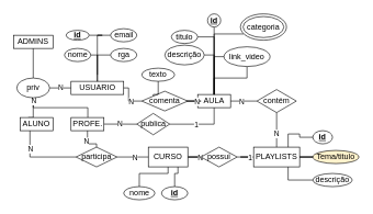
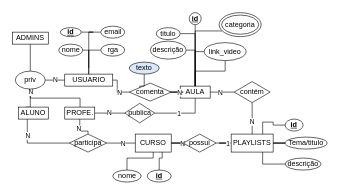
  <mxCell id="0" />
  <mxCell id="1" parent="0" />
  <mxCell id="2" value="N" style="edgeStyle=orthogonalEdgeStyle;rounded=0;orthogonalLoop=1;jettySize=auto;html=1;exitX=0;exitY=0.5;exitDx=0;exitDy=0;entryX=1;entryY=0.5;entryDx=0;entryDy=0;endArrow=none;endFill=0;" parent="1" source="3" target="15" edge="1"><mxGeometry relative="1" as="geometry" /></mxCell>
  <mxCell id="3" value="USUARIO" style="rounded=0;whiteSpace=wrap;html=1;" parent="1" vertex="1"><mxGeometry x="107.5" y="123" width="80" height="20" as="geometry" /></mxCell>
  <mxCell id="4" style="edgeStyle=orthogonalEdgeStyle;rounded=0;orthogonalLoop=1;jettySize=auto;html=1;endArrow=none;endFill=0;exitX=1;exitY=0.5;exitDx=0;exitDy=0;" parent="1" source="5" edge="1"><mxGeometry relative="1" as="geometry"><mxPoint x="147.5" y="123" as="targetPoint" /><Array as="points"><mxPoint x="147.5" y="83" /></Array></mxGeometry></mxCell>
  <mxCell id="5" value="nome" style="ellipse;whiteSpace=wrap;html=1;" parent="1" vertex="1"><mxGeometry x="97.5" y="73" width="40" height="20" as="geometry" /></mxCell>
  <mxCell id="6" style="edgeStyle=orthogonalEdgeStyle;rounded=0;orthogonalLoop=1;jettySize=auto;html=1;endArrow=none;endFill=0;" parent="1" source="7" edge="1"><mxGeometry relative="1" as="geometry"><mxPoint x="147.5" y="113" as="targetPoint" /></mxGeometry></mxCell>
  <mxCell id="7" value="email" style="ellipse;whiteSpace=wrap;html=1;" parent="1" vertex="1"><mxGeometry x="167.5" y="43" width="40" height="20" as="geometry" /></mxCell>
  <mxCell id="8" style="edgeStyle=orthogonalEdgeStyle;rounded=0;orthogonalLoop=1;jettySize=auto;html=1;endArrow=none;endFill=0;entryX=0.5;entryY=0;entryDx=0;entryDy=0;exitX=0;exitY=0.5;exitDx=0;exitDy=0;" parent="1" source="9" target="3" edge="1"><mxGeometry relative="1" as="geometry" /></mxCell>
  <mxCell id="9" value="rga" style="ellipse;whiteSpace=wrap;html=1;" parent="1" vertex="1"><mxGeometry x="167.5" y="73" width="40" height="20" as="geometry" /></mxCell>
  <mxCell id="10" value="ADMINS" style="rounded=0;whiteSpace=wrap;html=1;" parent="1" vertex="1"><mxGeometry x="20" y="53" width="60" height="20" as="geometry" /></mxCell>
  <mxCell id="11" style="edgeStyle=orthogonalEdgeStyle;rounded=0;orthogonalLoop=1;jettySize=auto;html=1;exitX=0.5;exitY=0;exitDx=0;exitDy=0;entryX=0.5;entryY=1;entryDx=0;entryDy=0;endArrow=none;endFill=0;" parent="1" source="15" target="10" edge="1"><mxGeometry relative="1" as="geometry" /></mxCell>
  <mxCell id="12" style="edgeStyle=orthogonalEdgeStyle;rounded=0;orthogonalLoop=1;jettySize=auto;html=1;endArrow=none;endFill=0;" parent="1" source="15" target="26" edge="1"><mxGeometry relative="1" as="geometry"><Array as="points"><mxPoint x="50" y="163" /><mxPoint x="133" y="163" /></Array></mxGeometry></mxCell>
  <mxCell id="13" style="edgeStyle=orthogonalEdgeStyle;rounded=0;orthogonalLoop=1;jettySize=auto;html=1;entryX=0.25;entryY=0;entryDx=0;entryDy=0;endArrow=none;endFill=0;" parent="1" source="15" target="49" edge="1"><mxGeometry relative="1" as="geometry"><Array as="points"><mxPoint x="50" y="178" /></Array></mxGeometry></mxCell>
  <mxCell id="14" value="N" style="edgeLabel;html=1;align=center;verticalAlign=middle;resizable=0;points=[];" vertex="1" connectable="0" parent="13"><mxGeometry x="-0.787" relative="1" as="geometry"><mxPoint as="offset" /></mxGeometry></mxCell>
  <mxCell id="15" value="priv" style="ellipse;whiteSpace=wrap;html=1;" parent="1" vertex="1"><mxGeometry x="25" y="118" width="50" height="30" as="geometry" /></mxCell>
  <mxCell id="16" style="edgeStyle=orthogonalEdgeStyle;rounded=0;orthogonalLoop=1;jettySize=auto;html=1;endArrow=none;endFill=0;" parent="1" source="17" edge="1"><mxGeometry relative="1" as="geometry"><mxPoint x="147.5" y="53" as="targetPoint" /></mxGeometry></mxCell>
  <mxCell id="17" value="id" style="ellipse;whiteSpace=wrap;html=1;fontStyle=5" parent="1" vertex="1"><mxGeometry x="100" y="45.5" width="35" height="15" as="geometry" /></mxCell>
  <mxCell id="18" style="edgeStyle=orthogonalEdgeStyle;rounded=0;orthogonalLoop=1;jettySize=auto;html=1;endArrow=none;endFill=0;" parent="1" source="20" target="32" edge="1"><mxGeometry relative="1" as="geometry" /></mxCell>
  <mxCell id="19" value="N" style="edgeLabel;html=1;align=center;verticalAlign=middle;resizable=0;points=[];" parent="18" vertex="1" connectable="0"><mxGeometry x="-0.278" y="1" relative="1" as="geometry"><mxPoint as="offset" /></mxGeometry></mxCell>
  <mxCell id="20" value="CURSO" style="rounded=0;whiteSpace=wrap;html=1;" parent="1" vertex="1"><mxGeometry x="225" y="223" width="60" height="30" as="geometry" /></mxCell>
  <mxCell id="21" style="edgeStyle=orthogonalEdgeStyle;rounded=0;orthogonalLoop=1;jettySize=auto;html=1;entryX=0;entryY=0.5;entryDx=0;entryDy=0;endArrow=none;endFill=0;" parent="1" source="49" target="29" edge="1"><mxGeometry relative="1" as="geometry"><Array as="points"><mxPoint x="45" y="238" /></Array></mxGeometry></mxCell>
  <mxCell id="22" value="N" style="edgeLabel;html=1;align=center;verticalAlign=middle;resizable=0;points=[];" parent="21" vertex="1" connectable="0"><mxGeometry x="-0.511" relative="1" as="geometry"><mxPoint as="offset" /></mxGeometry></mxCell>
  <mxCell id="23" style="edgeStyle=orthogonalEdgeStyle;rounded=0;orthogonalLoop=1;jettySize=auto;html=1;endArrow=none;endFill=0;strokeColor=#000000;" parent="1" source="26" target="29" edge="1"><mxGeometry relative="1" as="geometry" /></mxCell>
  <mxCell id="24" value="N" style="edgeLabel;html=1;align=center;verticalAlign=middle;resizable=0;points=[];" parent="23" vertex="1" connectable="0"><mxGeometry x="-0.118" y="-1" relative="1" as="geometry"><mxPoint x="-1" y="-1" as="offset" /></mxGeometry></mxCell>
  <mxCell id="25" value="N" style="edgeStyle=orthogonalEdgeStyle;rounded=0;orthogonalLoop=1;jettySize=auto;html=1;endArrow=none;endFill=0;strokeColor=#000000;" parent="1" source="26" target="52" edge="1"><mxGeometry relative="1" as="geometry" /></mxCell>
  <mxCell id="26" value="PROFE." style="rounded=0;whiteSpace=wrap;html=1;" parent="1" vertex="1"><mxGeometry x="107.5" y="178" width="50" height="20" as="geometry" /></mxCell>
  <mxCell id="27" style="edgeStyle=orthogonalEdgeStyle;rounded=0;orthogonalLoop=1;jettySize=auto;html=1;entryX=0;entryY=0.5;entryDx=0;entryDy=0;endArrow=none;endFill=0;" parent="1" source="29" target="20" edge="1"><mxGeometry relative="1" as="geometry" /></mxCell>
  <mxCell id="28" value="N" style="edgeLabel;html=1;align=center;verticalAlign=middle;resizable=0;points=[];" parent="27" vertex="1" connectable="0"><mxGeometry x="0.238" y="2" relative="1" as="geometry"><mxPoint x="-2" y="2" as="offset" /></mxGeometry></mxCell>
  <mxCell id="29" value="participa" style="rhombus;whiteSpace=wrap;html=1;" parent="1" vertex="1"><mxGeometry x="115" y="223" width="62.5" height="30" as="geometry" /></mxCell>
  <mxCell id="30" style="edgeStyle=orthogonalEdgeStyle;rounded=0;orthogonalLoop=1;jettySize=auto;html=1;entryX=0;entryY=0.5;entryDx=0;entryDy=0;endArrow=none;endFill=0;" parent="1" source="32" target="43" edge="1"><mxGeometry relative="1" as="geometry" /></mxCell>
  <mxCell id="31" value="1" style="edgeLabel;html=1;align=center;verticalAlign=middle;resizable=0;points=[];" parent="30" vertex="1" connectable="0"><mxGeometry x="-0.236" relative="1" as="geometry"><mxPoint as="offset" /></mxGeometry></mxCell>
  <mxCell id="32" value="possui" style="rhombus;whiteSpace=wrap;html=1;" parent="1" vertex="1"><mxGeometry x="305" y="223" width="55" height="30" as="geometry" /></mxCell>
  <mxCell id="33" value="AULA" style="rounded=0;whiteSpace=wrap;html=1;" parent="1" vertex="1"><mxGeometry x="300" y="143" width="50" height="20" as="geometry" /></mxCell>
  <mxCell id="34" style="edgeStyle=orthogonalEdgeStyle;rounded=0;orthogonalLoop=1;jettySize=auto;html=1;entryX=0.5;entryY=0;entryDx=0;entryDy=0;endArrow=none;endFill=0;" parent="1" source="36" target="33" edge="1"><mxGeometry relative="1" as="geometry"><Array as="points"><mxPoint x="325" y="118" /></Array></mxGeometry></mxCell>
  <mxCell id="35" style="edgeStyle=orthogonalEdgeStyle;rounded=0;orthogonalLoop=1;jettySize=auto;html=1;entryX=0.5;entryY=0;entryDx=0;entryDy=0;endArrow=none;endFill=0;" edge="1" parent="1" source="36" target="33"><mxGeometry relative="1" as="geometry"><Array as="points"><mxPoint x="325" y="86" /></Array></mxGeometry></mxCell>
  <mxCell id="36" value="link_video" style="ellipse;whiteSpace=wrap;html=1;" parent="1" vertex="1"><mxGeometry x="340" y="70.5" width="70" height="30" as="geometry" /></mxCell>
  <mxCell id="37" style="edgeStyle=orthogonalEdgeStyle;rounded=0;orthogonalLoop=1;jettySize=auto;html=1;endArrow=none;endFill=0;" parent="1" source="38" target="33" edge="1"><mxGeometry relative="1" as="geometry"><Array as="points"><mxPoint x="325" y="83" /></Array></mxGeometry></mxCell>
  <mxCell id="38" value="descrição" style="ellipse;whiteSpace=wrap;html=1;" parent="1" vertex="1"><mxGeometry x="250" y="68" width="60" height="30" as="geometry" /></mxCell>
  <mxCell id="39" style="edgeStyle=orthogonalEdgeStyle;rounded=0;orthogonalLoop=1;jettySize=auto;html=1;entryX=0.5;entryY=0;entryDx=0;entryDy=0;endArrow=none;endFill=0;" parent="1" source="40" target="33" edge="1"><mxGeometry relative="1" as="geometry"><Array as="points"><mxPoint x="325" y="56" /></Array></mxGeometry></mxCell>
  <mxCell id="40" value="titulo" style="ellipse;whiteSpace=wrap;html=1;" parent="1" vertex="1"><mxGeometry x="260" y="45.5" width="40" height="20" as="geometry" /></mxCell>
  <mxCell id="41" style="edgeStyle=orthogonalEdgeStyle;rounded=0;orthogonalLoop=1;jettySize=auto;html=1;entryX=0.5;entryY=0;entryDx=0;entryDy=0;endArrow=none;endFill=0;" parent="1" source="42" target="33" edge="1"><mxGeometry relative="1" as="geometry"><Array as="points"><mxPoint x="325" y="33" /></Array></mxGeometry></mxCell>
  <mxCell id="42" value="id" style="ellipse;whiteSpace=wrap;html=1;fontStyle=5" parent="1" vertex="1"><mxGeometry x="315" y="20.5" width="20" height="20" as="geometry" /></mxCell>
  <mxCell id="43" value="PLAYLISTS" style="rounded=0;whiteSpace=wrap;html=1;strokeColor=#000000;" parent="1" vertex="1"><mxGeometry x="385" y="223" width="70" height="30" as="geometry" /></mxCell>
  <mxCell id="44" style="edgeStyle=orthogonalEdgeStyle;rounded=0;orthogonalLoop=1;jettySize=auto;html=1;endArrow=none;endFill=0;" parent="1" source="48" target="33" edge="1"><mxGeometry relative="1" as="geometry" /></mxCell>
  <mxCell id="45" value="N" style="edgeLabel;html=1;align=center;verticalAlign=middle;resizable=0;points=[];" parent="44" vertex="1" connectable="0"><mxGeometry x="0.208" relative="1" as="geometry"><mxPoint as="offset" /></mxGeometry></mxCell>
  <mxCell id="46" style="edgeStyle=orthogonalEdgeStyle;rounded=0;orthogonalLoop=1;jettySize=auto;html=1;endArrow=none;endFill=0;" parent="1" source="48" target="43" edge="1"><mxGeometry relative="1" as="geometry" /></mxCell>
  <mxCell id="47" value="N" style="edgeLabel;html=1;align=center;verticalAlign=middle;resizable=0;points=[];" parent="46" vertex="1" connectable="0"><mxGeometry x="0.238" y="-1" relative="1" as="geometry"><mxPoint as="offset" /></mxGeometry></mxCell>
  <mxCell id="48" value="contém" style="rhombus;whiteSpace=wrap;html=1;strokeColor=#000000;" parent="1" vertex="1"><mxGeometry x="390" y="135.5" width="60" height="35" as="geometry" /></mxCell>
  <mxCell id="49" value="ALUNO" style="rounded=0;whiteSpace=wrap;html=1;" parent="1" vertex="1"><mxGeometry x="30" y="178" width="50" height="20" as="geometry" /></mxCell>
  <mxCell id="50" style="edgeStyle=orthogonalEdgeStyle;rounded=0;orthogonalLoop=1;jettySize=auto;html=1;endArrow=none;endFill=0;strokeColor=#000000;" parent="1" source="52" target="33" edge="1"><mxGeometry relative="1" as="geometry" /></mxCell>
  <mxCell id="51" value="1" style="edgeLabel;html=1;align=center;verticalAlign=middle;resizable=0;points=[];" parent="50" vertex="1" connectable="0"><mxGeometry x="-0.143" y="-1" relative="1" as="geometry"><mxPoint as="offset" /></mxGeometry></mxCell>
  <mxCell id="52" value="publica" style="rhombus;whiteSpace=wrap;html=1;strokeColor=#000000;" parent="1" vertex="1"><mxGeometry x="207.5" y="171.75" width="50" height="32.5" as="geometry" /></mxCell>
  <mxCell id="53" style="edgeStyle=orthogonalEdgeStyle;rounded=0;orthogonalLoop=1;jettySize=auto;html=1;endArrow=none;endFill=0;strokeColor=#000000;" parent="1" source="54" target="43" edge="1"><mxGeometry relative="1" as="geometry" /></mxCell>
- <mxCell id="54" value="Tema/titulo" style="ellipse;whiteSpace=wrap;html=1;strokeColor=#000000;fillColor=#fff2cc;" parent="1" vertex="1"><mxGeometry x="475" y="228" width="70" height="20" as="geometry" /></mxCell>
+ <mxCell id="54" value="Tema/titulo" style="ellipse;whiteSpace=wrap;html=1;strokeColor=#000000;" parent="1" vertex="1"><mxGeometry x="475" y="228" width="70" height="20" as="geometry" /></mxCell>
  <mxCell id="55" style="edgeStyle=orthogonalEdgeStyle;rounded=0;orthogonalLoop=1;jettySize=auto;html=1;entryX=0.75;entryY=1;entryDx=0;entryDy=0;endArrow=none;endFill=0;strokeColor=#000000;" parent="1" source="56" target="43" edge="1"><mxGeometry relative="1" as="geometry" /></mxCell>
  <mxCell id="56" value="descrição" style="ellipse;whiteSpace=wrap;html=1;strokeColor=#000000;" parent="1" vertex="1"><mxGeometry x="475" y="263" width="60" height="20" as="geometry" /></mxCell>
  <mxCell id="57" style="edgeStyle=orthogonalEdgeStyle;rounded=0;orthogonalLoop=1;jettySize=auto;html=1;endArrow=none;endFill=0;strokeColor=#000000;" parent="1" source="58" target="20" edge="1"><mxGeometry relative="1" as="geometry" /></mxCell>
  <mxCell id="58" value="nome" style="ellipse;whiteSpace=wrap;html=1;strokeColor=#000000;" parent="1" vertex="1"><mxGeometry x="187.5" y="283" width="47.5" height="20" as="geometry" /></mxCell>
  <mxCell id="59" style="edgeStyle=orthogonalEdgeStyle;rounded=0;orthogonalLoop=1;jettySize=auto;html=1;entryX=0.75;entryY=1;entryDx=0;entryDy=0;endArrow=none;endFill=0;strokeColor=#000000;" parent="1" source="60" target="20" edge="1"><mxGeometry relative="1" as="geometry" /></mxCell>
  <mxCell id="60" value="id" style="ellipse;whiteSpace=wrap;html=1;strokeColor=#000000;fontStyle=5" parent="1" vertex="1"><mxGeometry x="245" y="283" width="40" height="20" as="geometry" /></mxCell>
  <mxCell id="61" style="edgeStyle=orthogonalEdgeStyle;rounded=0;orthogonalLoop=1;jettySize=auto;html=1;entryX=0;entryY=0.5;entryDx=0;entryDy=0;endArrow=none;endFill=0;" edge="1" parent="1" source="65" target="33"><mxGeometry relative="1" as="geometry" /></mxCell>
  <mxCell id="62" value="N" style="edgeLabel;html=1;align=center;verticalAlign=middle;resizable=0;points=[];" vertex="1" connectable="0" parent="61"><mxGeometry x="0.924" relative="1" as="geometry"><mxPoint as="offset" /></mxGeometry></mxCell>
  <mxCell id="63" style="edgeStyle=orthogonalEdgeStyle;rounded=0;orthogonalLoop=1;jettySize=auto;html=1;entryX=1;entryY=0.5;entryDx=0;entryDy=0;endArrow=none;endFill=0;" edge="1" parent="1" source="65" target="3"><mxGeometry relative="1" as="geometry" /></mxCell>
  <mxCell id="64" value="N" style="edgeLabel;html=1;align=center;verticalAlign=middle;resizable=0;points=[];" vertex="1" connectable="0" parent="63"><mxGeometry x="-0.281" relative="1" as="geometry"><mxPoint as="offset" /></mxGeometry></mxCell>
  <mxCell id="65" value="comenta" style="rhombus;whiteSpace=wrap;html=1;" vertex="1" parent="1"><mxGeometry x="215" y="138" width="70" height="30" as="geometry" /></mxCell>
  <mxCell id="66" style="edgeStyle=orthogonalEdgeStyle;rounded=0;orthogonalLoop=1;jettySize=auto;html=1;entryX=0;entryY=0;entryDx=0;entryDy=0;endArrow=none;endFill=0;" edge="1" parent="1" source="67" target="65"><mxGeometry relative="1" as="geometry" /></mxCell>
- <mxCell id="67" value="texto" style="ellipse;whiteSpace=wrap;html=1;" vertex="1" parent="1"><mxGeometry x="215" y="103" width="50" height="20" as="geometry" /></mxCell>
+ <mxCell id="67" value="texto" style="ellipse;whiteSpace=wrap;html=1;fillColor=#dae8fc;" vertex="1" parent="1"><mxGeometry x="215" y="103" width="50" height="20" as="geometry" /></mxCell>
  <mxCell id="68" style="edgeStyle=orthogonalEdgeStyle;rounded=0;orthogonalLoop=1;jettySize=auto;html=1;entryX=0.5;entryY=0;entryDx=0;entryDy=0;endArrow=none;endFill=0;" edge="1" parent="1" source="69" target="33"><mxGeometry relative="1" as="geometry"><Array as="points"><mxPoint x="325" y="51" /></Array></mxGeometry></mxCell>
  <mxCell id="69" value="categoria" style="ellipse;shape=doubleEllipse;whiteSpace=wrap;html=1;" vertex="1" parent="1"><mxGeometry x="365" y="20.5" width="70" height="40" as="geometry" /></mxCell>
  <mxCell id="70" style="edgeStyle=orthogonalEdgeStyle;rounded=0;orthogonalLoop=1;jettySize=auto;html=1;entryX=0.75;entryY=0;entryDx=0;entryDy=0;endArrow=none;endFill=0;" edge="1" parent="1" source="71" target="43"><mxGeometry relative="1" as="geometry" /></mxCell>
  <mxCell id="71" value="&lt;u&gt;&lt;b&gt;id&lt;/b&gt;&lt;/u&gt;" style="ellipse;whiteSpace=wrap;html=1;" vertex="1" parent="1"><mxGeometry x="475" y="198" width="30" height="20" as="geometry" /></mxCell>
